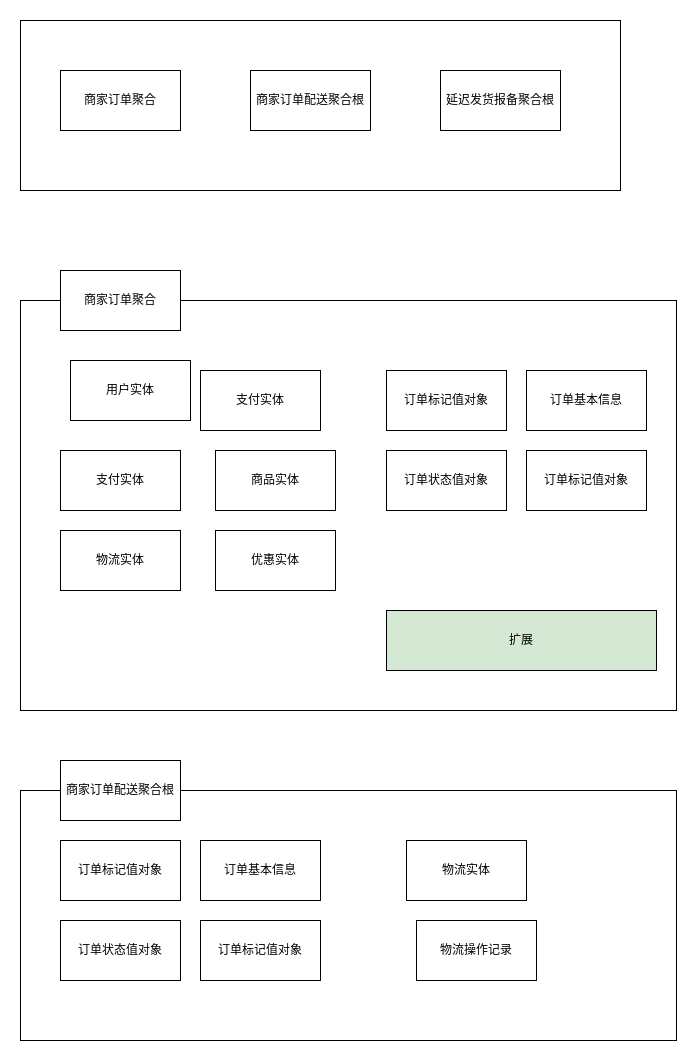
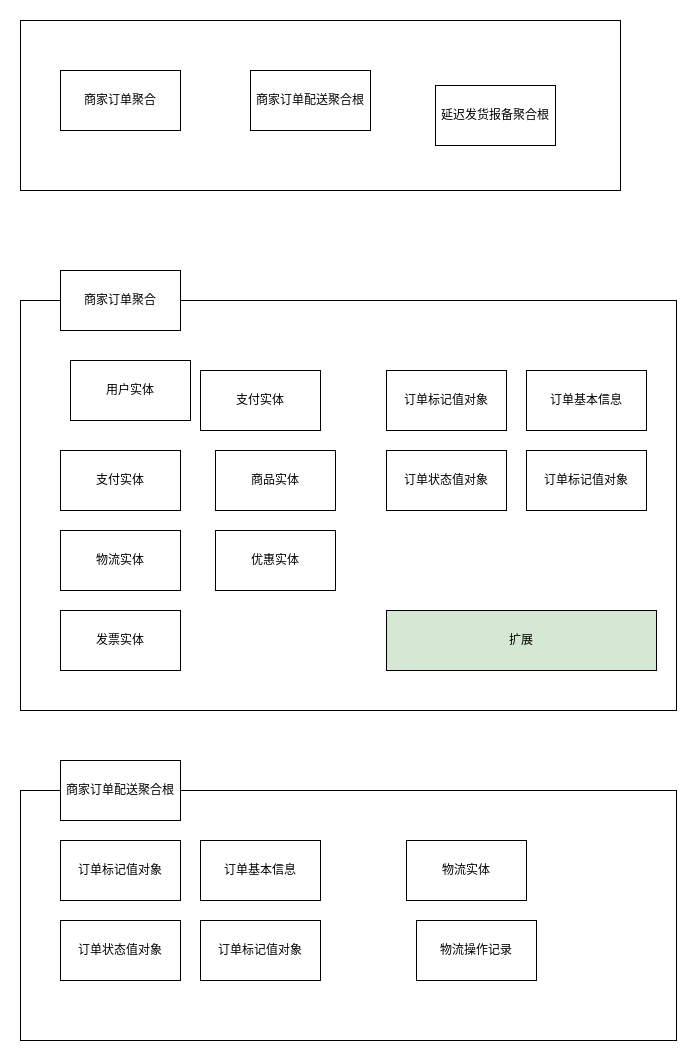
  <mxCell id="0" />
  <mxCell id="1" parent="0" />
  <mxCell id="2" value="" style="rounded=0;whiteSpace=wrap;html=1;" vertex="1" parent="1"><mxGeometry x="20" y="20" width="600" height="170" as="geometry" /></mxCell>
  <mxCell id="3" value="商家订单聚合" style="rounded=0;whiteSpace=wrap;html=1;" vertex="1" parent="1"><mxGeometry x="60" y="70" width="120" height="60" as="geometry" /></mxCell>
  <mxCell id="4" value="商家订单配送聚合根" style="rounded=0;whiteSpace=wrap;html=1;" vertex="1" parent="1"><mxGeometry x="250" y="70" width="120" height="60" as="geometry" /></mxCell>
- <mxCell id="5" value="延迟发货报备聚合根" style="rounded=0;whiteSpace=wrap;html=1;" vertex="1" parent="1"><mxGeometry x="440" y="70" width="120" height="60" as="geometry" /></mxCell>
+ <mxCell id="5" value="延迟发货报备聚合根" style="rounded=0;whiteSpace=wrap;html=1;" vertex="1" parent="1"><mxGeometry x="435" y="85" width="120" height="60" as="geometry" /></mxCell>
  <mxCell id="6" value="" style="rounded=0;whiteSpace=wrap;html=1;" vertex="1" parent="1"><mxGeometry x="20" y="300" width="656" height="410" as="geometry" /></mxCell>
  <mxCell id="7" value="商家订单聚合" style="rounded=0;whiteSpace=wrap;html=1;" vertex="1" parent="1"><mxGeometry x="60" y="270" width="120" height="60" as="geometry" /></mxCell>
  <mxCell id="8" value="用户实体" style="rounded=0;whiteSpace=wrap;html=1;" vertex="1" parent="1"><mxGeometry x="70" y="360" width="120" height="60" as="geometry" /></mxCell>
  <mxCell id="9" value="支付实体" style="rounded=0;whiteSpace=wrap;html=1;" vertex="1" parent="1"><mxGeometry x="200" y="370" width="120" height="60" as="geometry" /></mxCell>
  <mxCell id="10" value="支付实体" style="rounded=0;whiteSpace=wrap;html=1;" vertex="1" parent="1"><mxGeometry x="60" y="450" width="120" height="60" as="geometry" /></mxCell>
  <mxCell id="11" value="订单标记值对象" style="rounded=0;whiteSpace=wrap;html=1;" vertex="1" parent="1"><mxGeometry x="386" y="370" width="120" height="60" as="geometry" /></mxCell>
  <mxCell id="12" value="订单基本信息" style="rounded=0;whiteSpace=wrap;html=1;" vertex="1" parent="1"><mxGeometry x="526" y="370" width="120" height="60" as="geometry" /></mxCell>
  <mxCell id="13" value="订单状态值对象" style="rounded=0;whiteSpace=wrap;html=1;" vertex="1" parent="1"><mxGeometry x="386" y="450" width="120" height="60" as="geometry" /></mxCell>
  <mxCell id="14" value="订单标记值对象" style="rounded=0;whiteSpace=wrap;html=1;" vertex="1" parent="1"><mxGeometry x="526" y="450" width="120" height="60" as="geometry" /></mxCell>
  <mxCell id="15" value="商品实体" style="rounded=0;whiteSpace=wrap;html=1;" vertex="1" parent="1"><mxGeometry x="215" y="450" width="120" height="60" as="geometry" /></mxCell>
  <mxCell id="16" value="物流实体" style="rounded=0;whiteSpace=wrap;html=1;" vertex="1" parent="1"><mxGeometry x="60" y="530" width="120" height="60" as="geometry" /></mxCell>
  <mxCell id="17" value="优惠实体" style="rounded=0;whiteSpace=wrap;html=1;" vertex="1" parent="1"><mxGeometry x="215" y="530" width="120" height="60" as="geometry" /></mxCell>
+ <mxCell id="18" value="发票实体" style="rounded=0;whiteSpace=wrap;html=1;" vertex="1" parent="1"><mxGeometry x="60" y="610" width="120" height="60" as="geometry" /></mxCell>
  <mxCell id="19" value="扩展" style="rounded=0;whiteSpace=wrap;html=1;fillColor=#d5e8d4;" vertex="1" parent="1"><mxGeometry x="386" y="610" width="270" height="60" as="geometry" /></mxCell>
  <mxCell id="20" value="" style="rounded=0;whiteSpace=wrap;html=1;" vertex="1" parent="1"><mxGeometry x="20" y="790" width="656" height="250" as="geometry" /></mxCell>
  <mxCell id="21" value="商家订单配送聚合根" style="rounded=0;whiteSpace=wrap;html=1;" vertex="1" parent="1"><mxGeometry x="60" y="760" width="120" height="60" as="geometry" /></mxCell>
  <mxCell id="22" value="订单标记值对象" style="rounded=0;whiteSpace=wrap;html=1;" vertex="1" parent="1"><mxGeometry x="60" y="840" width="120" height="60" as="geometry" /></mxCell>
  <mxCell id="23" value="订单基本信息" style="rounded=0;whiteSpace=wrap;html=1;" vertex="1" parent="1"><mxGeometry x="200" y="840" width="120" height="60" as="geometry" /></mxCell>
  <mxCell id="24" value="订单状态值对象" style="rounded=0;whiteSpace=wrap;html=1;" vertex="1" parent="1"><mxGeometry x="60" y="920" width="120" height="60" as="geometry" /></mxCell>
  <mxCell id="25" value="订单标记值对象" style="rounded=0;whiteSpace=wrap;html=1;" vertex="1" parent="1"><mxGeometry x="200" y="920" width="120" height="60" as="geometry" /></mxCell>
  <mxCell id="26" value="物流实体" style="rounded=0;whiteSpace=wrap;html=1;" vertex="1" parent="1"><mxGeometry x="406" y="840" width="120" height="60" as="geometry" /></mxCell>
  <mxCell id="27" value="物流操作记录" style="rounded=0;whiteSpace=wrap;html=1;" vertex="1" parent="1"><mxGeometry x="416" y="920" width="120" height="60" as="geometry" /></mxCell>
